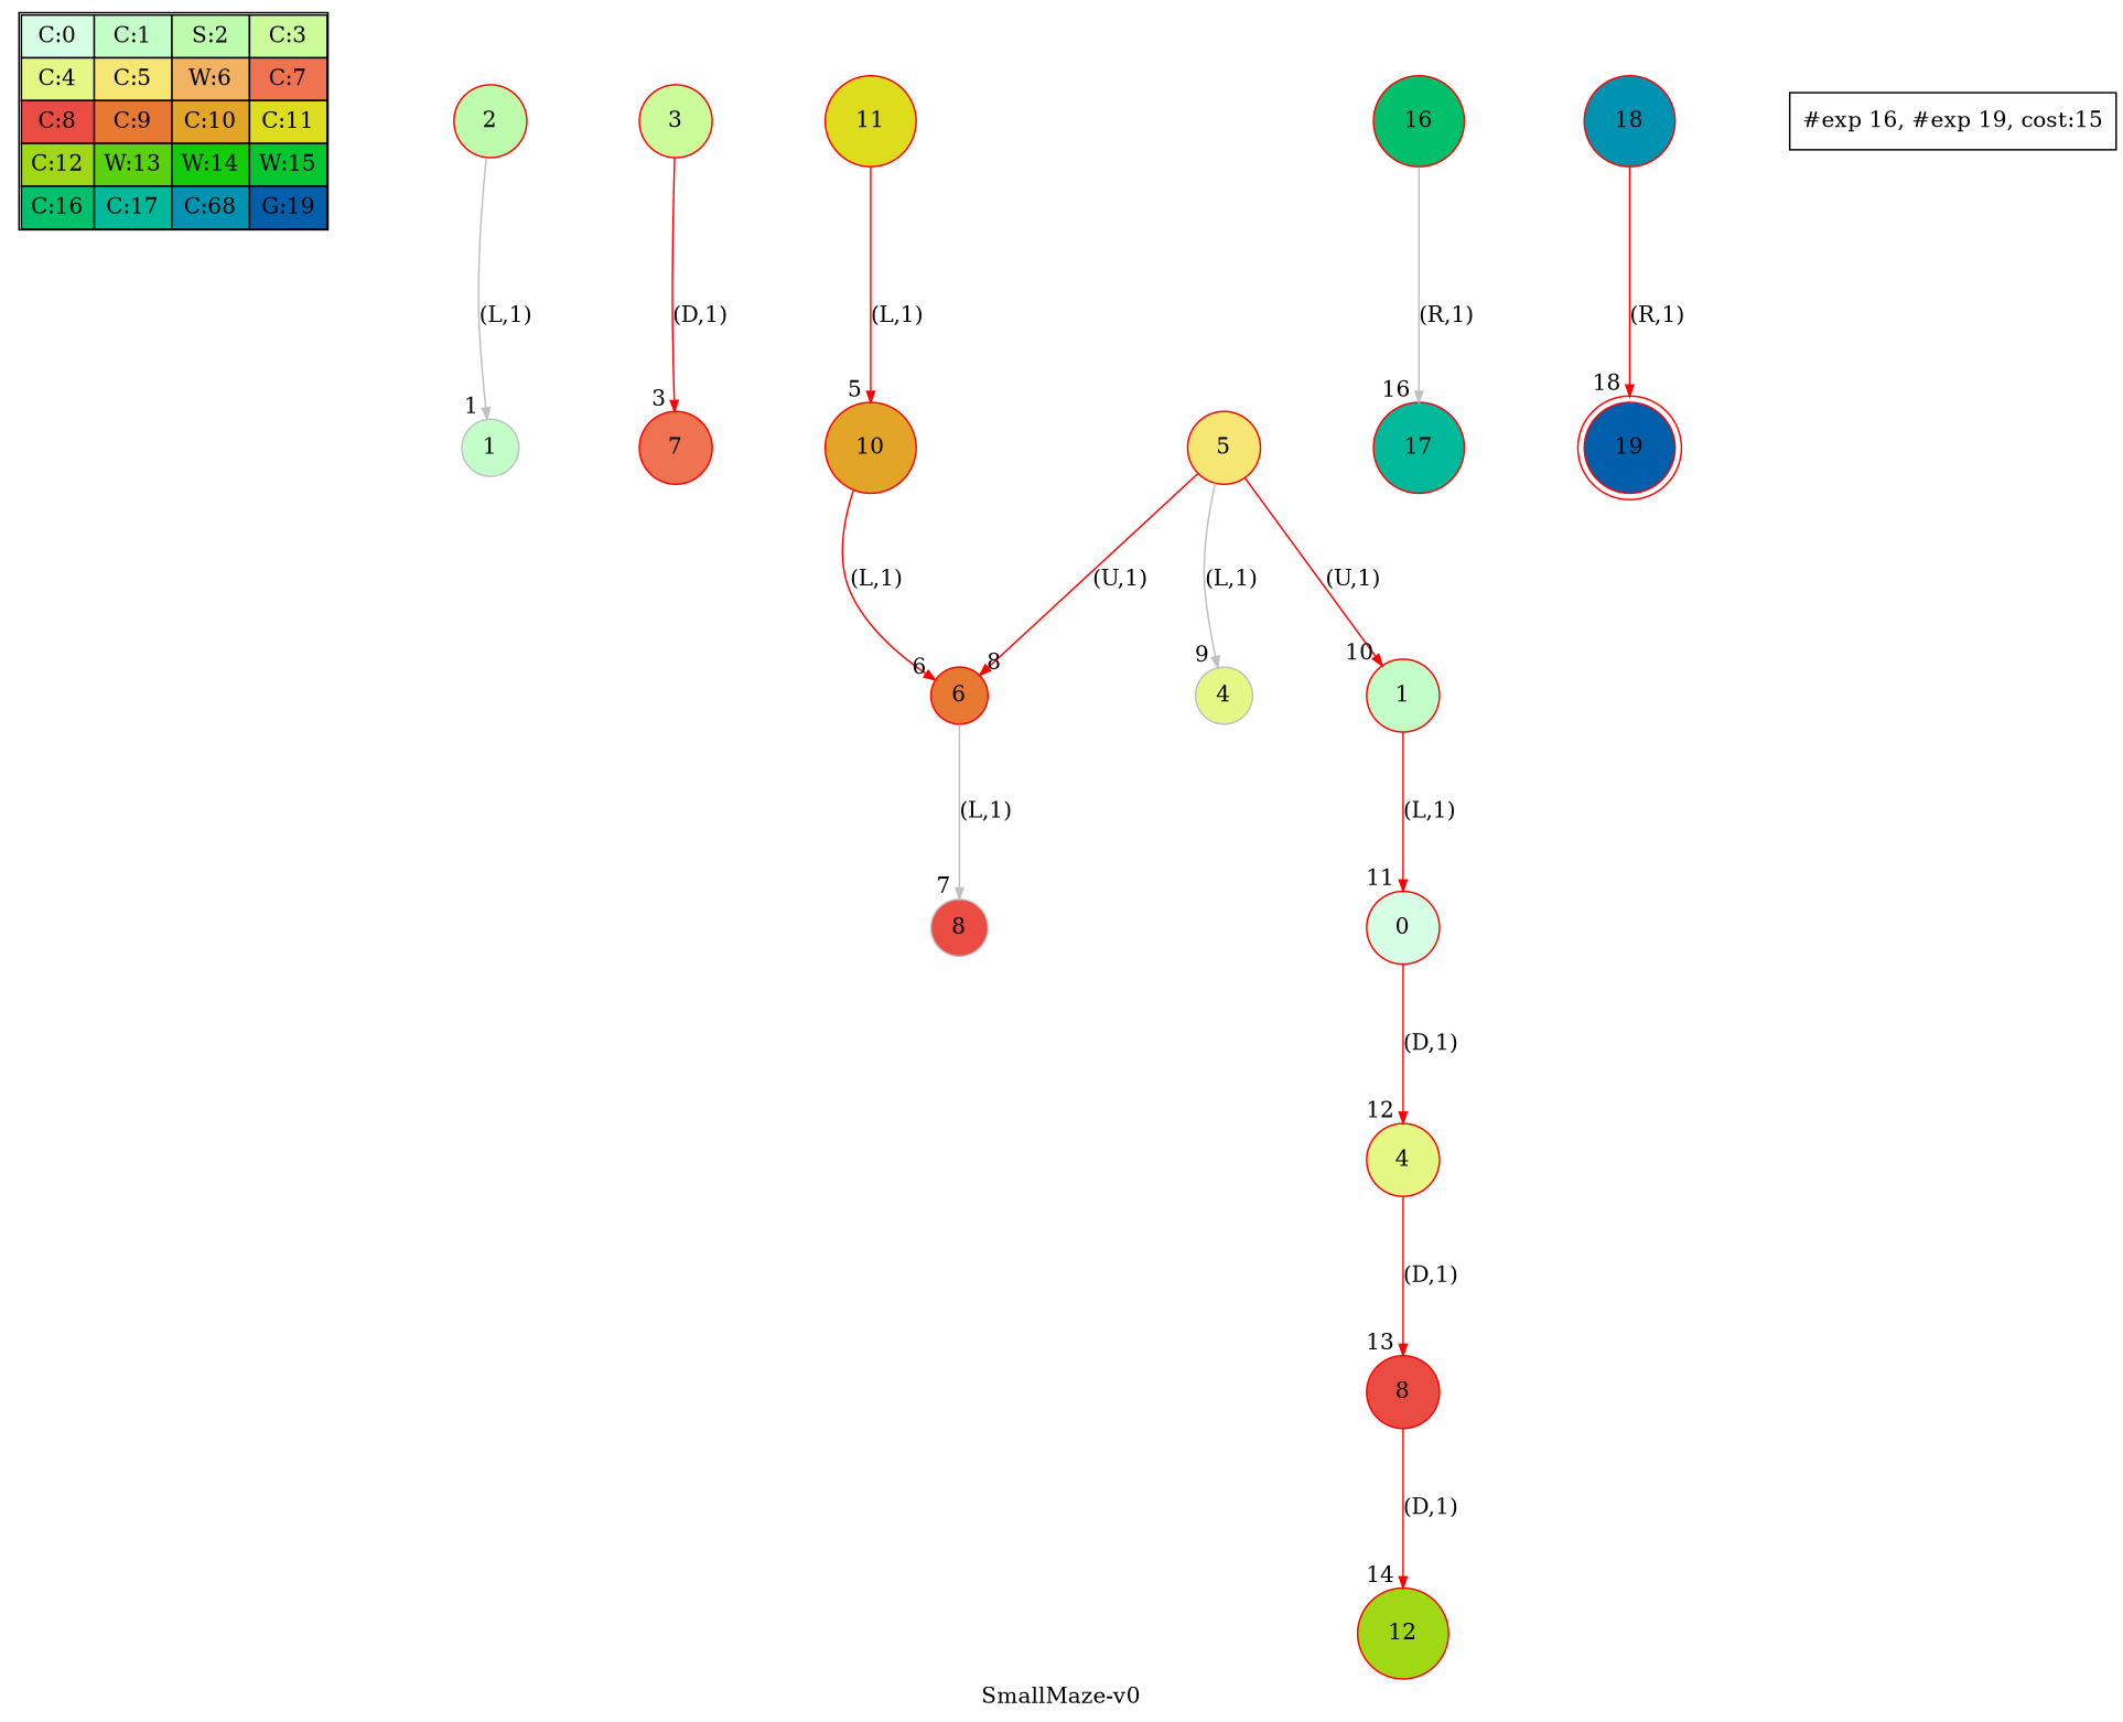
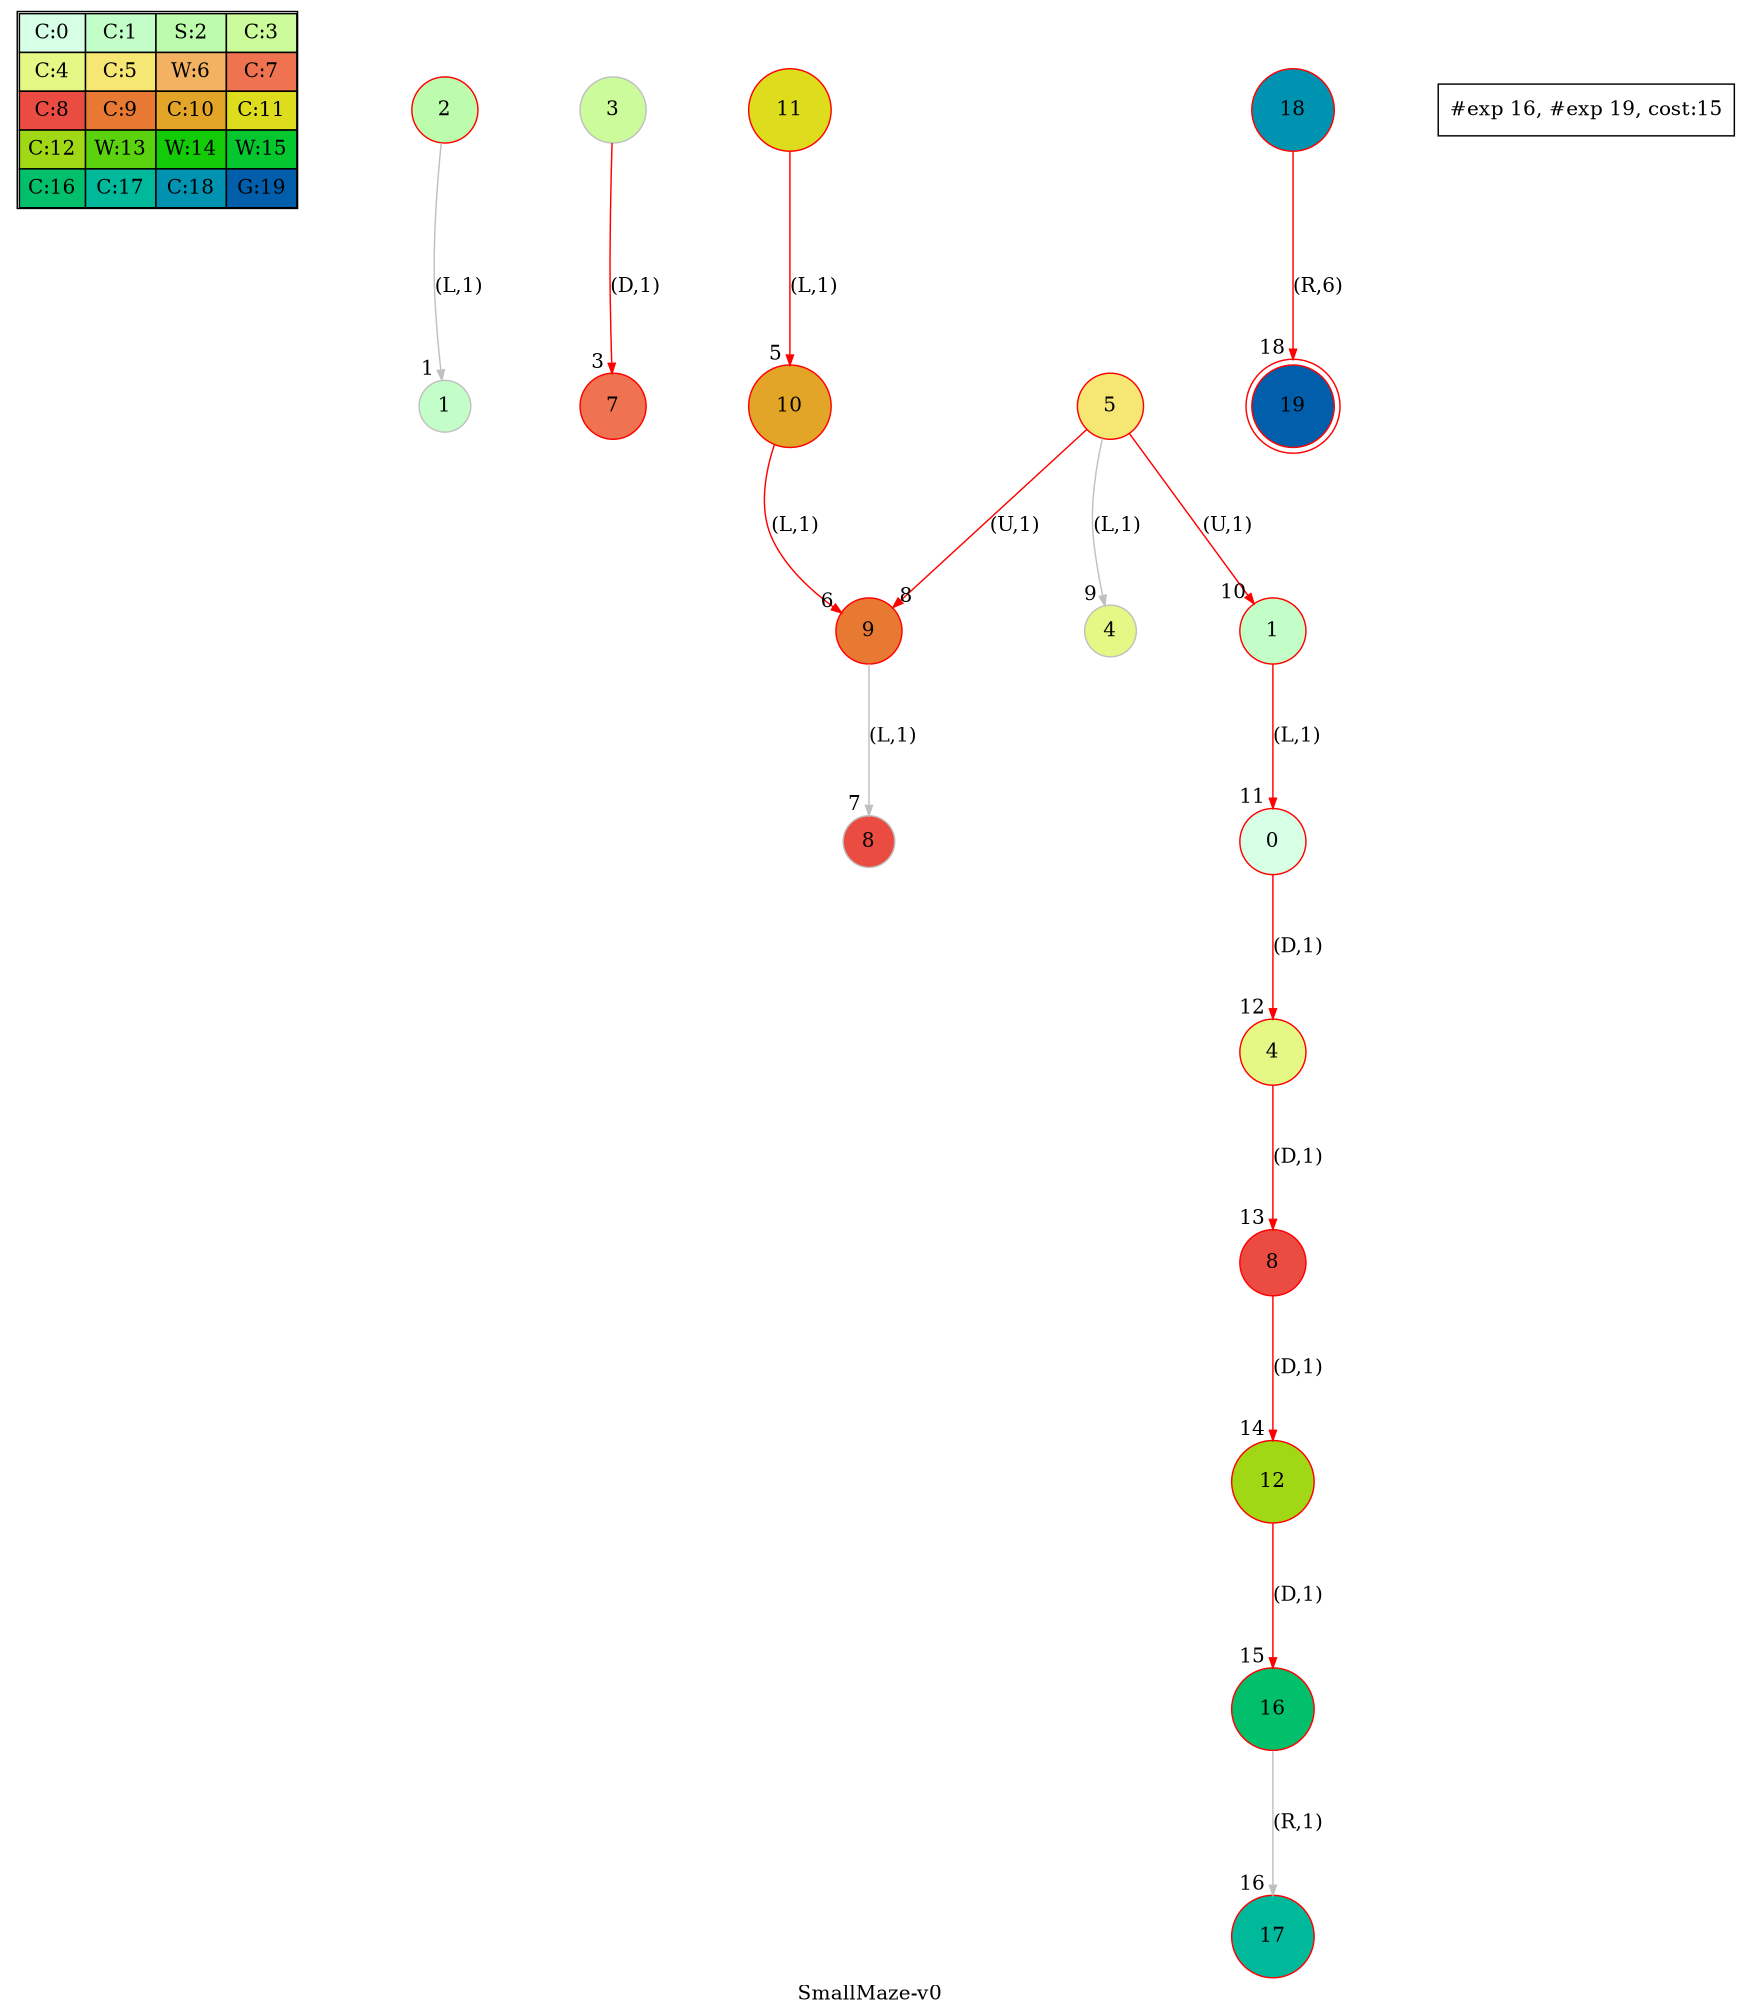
  digraph {
    label="SmallMaze-v0"
    nodesep=1
    ranksep=1.2
    node [shape=circle color=red style=filled]
    edge [arrowsize=0.7 color=red]
-   n1 [label=<<table border="1" cellpadding="5" cellspacing="0" cellborder="1"><tr><td bgcolor="0.39803922 0.15947579 0.99679532 1.        ">C:0</td><td bgcolor="0.35098039 0.23194764 0.99315867 1.        ">C:1</td><td bgcolor="0.29607843 0.31486959 0.98720184 1.        ">S:2</td><td bgcolor="0.24901961 0.38410575 0.98063477 1.        ">C:3</td></tr><tr><td bgcolor="0.19411765 0.46220388 0.97128103 1.        ">C:4</td><td bgcolor="0.14705882 0.52643216 0.96182564 1.        ">C:5</td><td bgcolor="0.09215686 0.59770746 0.94913494 1.        ">W:6</td><td bgcolor="0.0372549  0.66454018 0.93467977 1.        ">C:7</td></tr><tr><td bgcolor="0.00980392 0.71791192 0.92090552 1.        ">C:8</td><td bgcolor="0.06470588 0.77520398 0.9032472  1.        ">C:9</td><td bgcolor="0.11176471 0.81974048 0.88677369 1.        ">C:10</td><td bgcolor="0.16666667 0.8660254  0.8660254  1.        ">C:11</td></tr><tr><td bgcolor="0.21372549 0.9005867  0.84695821 1.        ">C:12</td><td bgcolor="0.26862745 0.93467977 0.82325295 1.        ">W:13</td><td bgcolor="0.32352941 0.96182564 0.79801723 1.        ">W:14</td><td bgcolor="0.37058824 0.97940977 0.77520398 1.        ">W:15</td></tr><tr><td bgcolor="0.4254902  0.99315867 0.74725253 1.        ">C:16</td><td bgcolor="0.47254902 0.99907048 0.72218645 1.        ">C:17</td><td bgcolor="0.52745098 0.99907048 0.69169844 1.        ">C:68</td><td bgcolor="0.5745098  0.99315867 0.66454018 1.        ">G:19</td></tr></table>> shape=plaintext color="" style=""]
+   n1 [label=<<table border="1" cellpadding="5" cellspacing="0" cellborder="1"><tr><td bgcolor="0.39803922 0.15947579 0.99679532 1.        ">C:0</td><td bgcolor="0.35098039 0.23194764 0.99315867 1.        ">C:1</td><td bgcolor="0.29607843 0.31486959 0.98720184 1.        ">S:2</td><td bgcolor="0.24901961 0.38410575 0.98063477 1.        ">C:3</td></tr><tr><td bgcolor="0.19411765 0.46220388 0.97128103 1.        ">C:4</td><td bgcolor="0.14705882 0.52643216 0.96182564 1.        ">C:5</td><td bgcolor="0.09215686 0.59770746 0.94913494 1.        ">W:6</td><td bgcolor="0.0372549  0.66454018 0.93467977 1.        ">C:7</td></tr><tr><td bgcolor="0.00980392 0.71791192 0.92090552 1.        ">C:8</td><td bgcolor="0.06470588 0.77520398 0.9032472  1.        ">C:9</td><td bgcolor="0.11176471 0.81974048 0.88677369 1.        ">C:10</td><td bgcolor="0.16666667 0.8660254  0.8660254  1.        ">C:11</td></tr><tr><td bgcolor="0.21372549 0.9005867  0.84695821 1.        ">C:12</td><td bgcolor="0.26862745 0.93467977 0.82325295 1.        ">W:13</td><td bgcolor="0.32352941 0.96182564 0.79801723 1.        ">W:14</td><td bgcolor="0.37058824 0.97940977 0.77520398 1.        ">W:15</td></tr><tr><td bgcolor="0.4254902  0.99315867 0.74725253 1.        ">C:16</td><td bgcolor="0.47254902 0.99907048 0.72218645 1.        ">C:17</td><td bgcolor="0.52745098 0.99907048 0.69169844 1.        ">C:18</td><td bgcolor="0.5745098  0.99315867 0.66454018 1.        ">G:19</td></tr></table>> shape=plaintext color="" style=""]
    n2 [fillcolor="0.29607843 0.31486959 0.98720184 1.        " label=" 2 "]
    n3 [color=grey fillcolor="0.35098039 0.23194764 0.99315867 1.        " label=1]
-   n4 [fillcolor="0.24901961 0.38410575 0.98063477 1.        " label=" 3 "]
+   n4 [color=grey fillcolor="0.24901961 0.38410575 0.98063477 1.        " label=" 3 "]
    n5 [fillcolor="0.0372549  0.66454018 0.93467977 1.        " label=" 7 "]
    n6 [fillcolor="0.16666667 0.8660254  0.8660254  1.        " label=" 11 "]
    n7 [fillcolor="0.11176471 0.81974048 0.88677369 1.        " label=" 10 "]
-   n8 [fillcolor="0.06470588 0.77520398 0.9032472  1.        " label=6]
+   n8 [fillcolor="0.06470588 0.77520398 0.9032472  1.        " label=" 9 "]
    n9 [color=grey fillcolor="0.00980392 0.71791192 0.92090552 1.        " label=8]
    n10 [fillcolor="0.14705882 0.52643216 0.96182564 1.        " label=" 5 "]
    n11 [color=grey fillcolor="0.19411765 0.46220388 0.97128103 1.        " label=4]
    n12 [fillcolor="0.35098039 0.23194764 0.99315867 1.        " label=" 1 "]
    n13 [fillcolor="0.39803922 0.15947579 0.99679532 1.        " label=" 0 "]
    n14 [fillcolor="0.19411765 0.46220388 0.97128103 1.        " label=" 4 "]
    n15 [fillcolor="0.00980392 0.71791192 0.92090552 1.        " label=" 8 "]
    n16 [fillcolor="0.21372549 0.9005867  0.84695821 1.        " label=" 12 "]
    n17 [fillcolor="0.4254902  0.99315867 0.74725253 1.        " label=" 16 "]
    n18 [fillcolor="0.47254902 0.99907048 0.72218645 1.        " label=" 17 "]
    n19 [fillcolor="0.52745098 0.99907048 0.69169844 1.        " label=" 18 "]
    n20 [fillcolor="0.5745098  0.99315867 0.66454018 1.        " label=" 19 " peripheries=2]
    n21 [label="#exp 16, #exp 19, cost:15" shape=box color="" style=""]
    subgraph sub_1 {
      label=Map
      n1
    }
    n2 -> n3 [color=grey headlabel=" 1 " label="(L,1)"]
    n4 -> n5 [headlabel=" 3 " label="(D,1)"]
    n6 -> n7 [headlabel=" 5 " label="(L,1)"]
    n7 -> n8 [headlabel=" 6 " label="(L,1)"]
    n8 -> n9 [color=grey headlabel=" 7 " label="(L,1)"]
    n10 -> n8 [headlabel=" 8 " label="(U,1)"]
    n10 -> n11 [color=grey headlabel=" 9 " label="(L,1)"]
    n10 -> n12 [headlabel=" 10 " label="(U,1)"]
    n12 -> n13 [headlabel=" 11 " label="(L,1)"]
    n13 -> n14 [headlabel=" 12 " label="(D,1)"]
    n14 -> n15 [headlabel=" 13 " label="(D,1)"]
    n15 -> n16 [headlabel=" 14 " label="(D,1)"]
+   n16 -> n17 [headlabel=" 15 " label="(D,1)"]
    n17 -> n18 [color=grey headlabel=" 16 " label="(R,1)"]
-   n19 -> n20 [headlabel=" 18 " label="(R,1)"]
+   n19 -> n20 [headlabel=" 18 " label="(R,6)"]
  }
